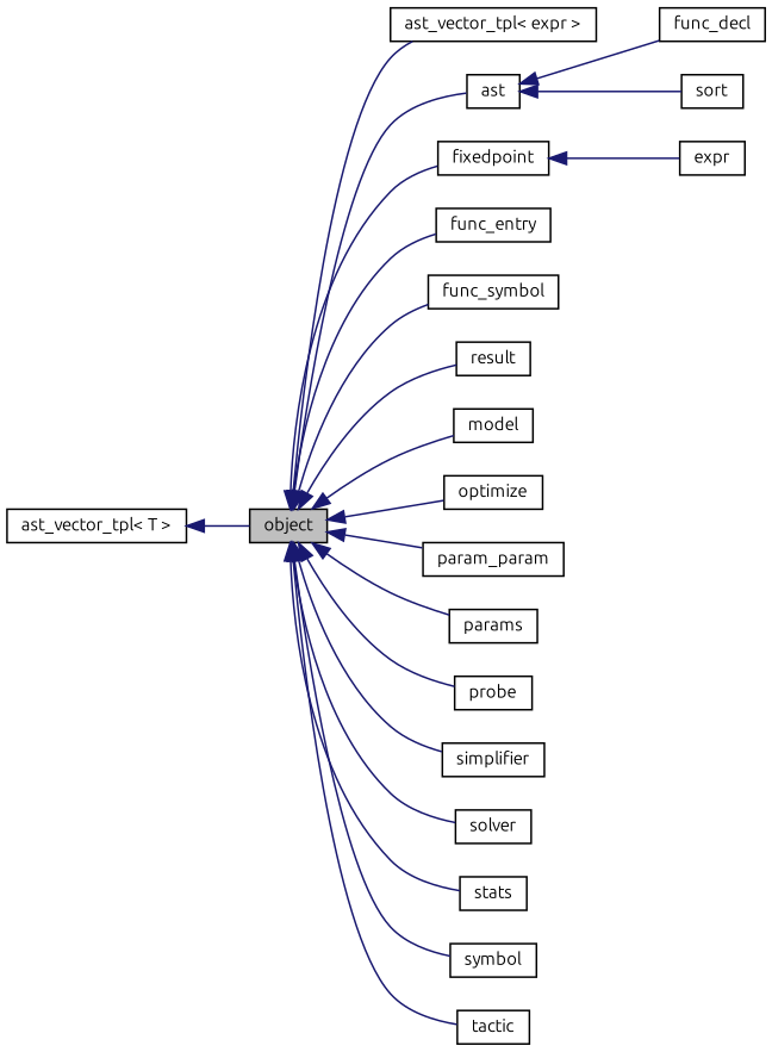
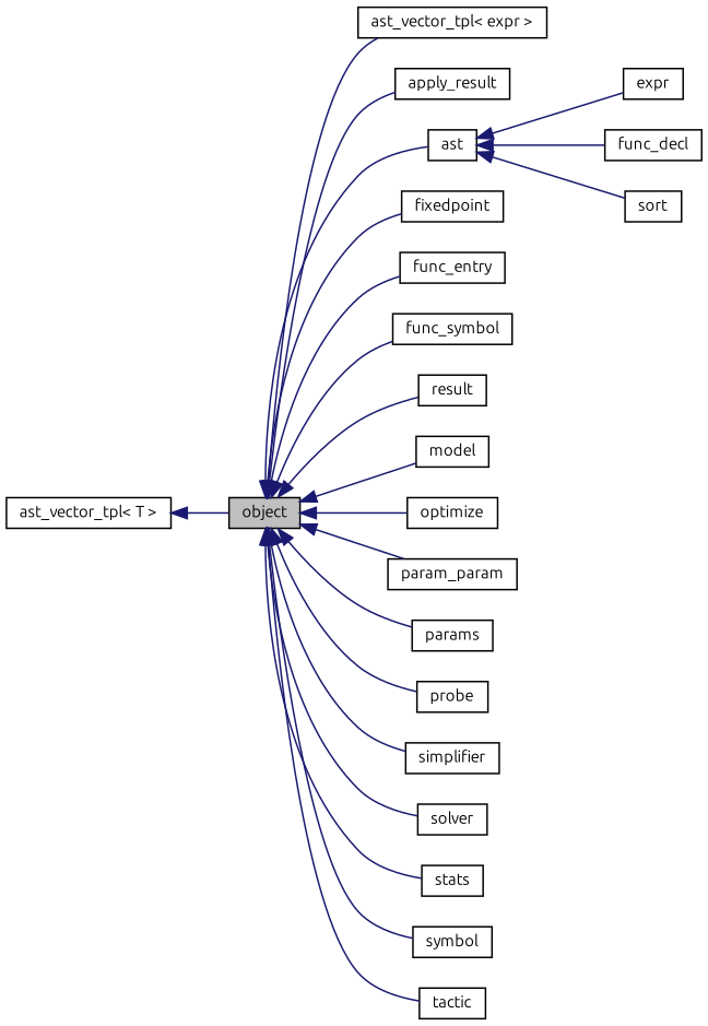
  digraph {
    fontname=Ubuntu
    rankdir=LR
    node [color=black fillcolor=white fontname=Ubuntu fontsize=10 shape=record style=filled]
    edge [color=midnightblue dir=back fontname=Ubuntu fontsize=10 labelfontname=Helvetica labelfontsize=10 style=solid]
    n1 [fillcolor=grey75 fontcolor=black height=0.2 label=object width=0.4]
    n2 [height=0.2 label="ast_vector_tpl\< expr \>" width=0.4]
+   n3 [height=0.2 label=apply_result width=0.4]
    n4 [height=0.2 label=ast width=0.4]
    n5 [height=0.2 label=fixedpoint width=0.4]
    n6 [height=0.2 label=func_entry width=0.4]
    n7 [height=0.2 label=func_symbol width=0.4]
    n8 [height=0.2 label=result width=0.4]
    n9 [height=0.2 label=model width=0.4]
    n10 [height=0.2 label=optimize width=0.4]
    n11 [height=0.2 label=param_param width=0.4]
    n12 [height=0.2 label=params width=0.4]
    n13 [height=0.2 label=probe width=0.4]
    n14 [height=0.2 label=simplifier width=0.4]
    n15 [height=0.2 label=solver width=0.4]
    n16 [height=0.2 label=stats width=0.4]
    n17 [height=0.2 label=symbol width=0.4]
    n18 [height=0.2 label=tactic width=0.4]
    n19 [height=0.2 label=expr width=0.4]
    n20 [height=0.2 label=func_decl width=0.4]
    n21 [height=0.2 label=sort width=0.4]
    n22 [height=0.2 label="ast_vector_tpl\< T \>" width=0.4]
    n1 -> n2
+   n1 -> n3
    n1 -> n4
    n1 -> n5
    n1 -> n6
    n1 -> n7
    n1 -> n8
    n1 -> n9
    n1 -> n10
    n1 -> n11
    n1 -> n12
    n1 -> n13
    n1 -> n14
    n1 -> n15
    n1 -> n16
    n1 -> n17
    n1 -> n18
-   n5 -> n19
+   n4 -> n19
    n4 -> n20
    n4 -> n21
    n22 -> n1
  }
